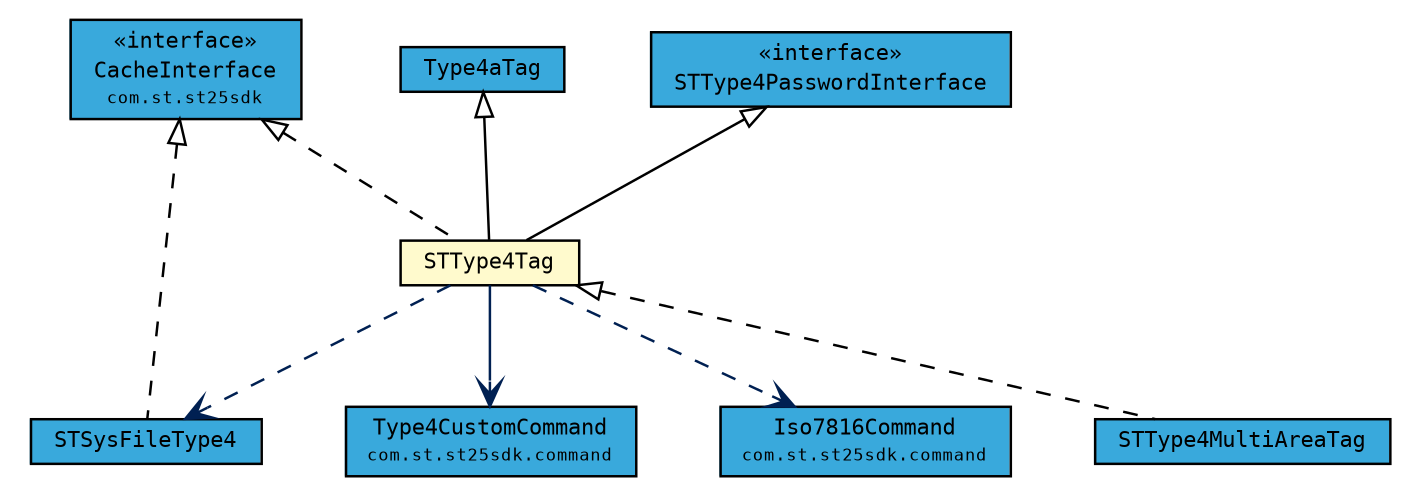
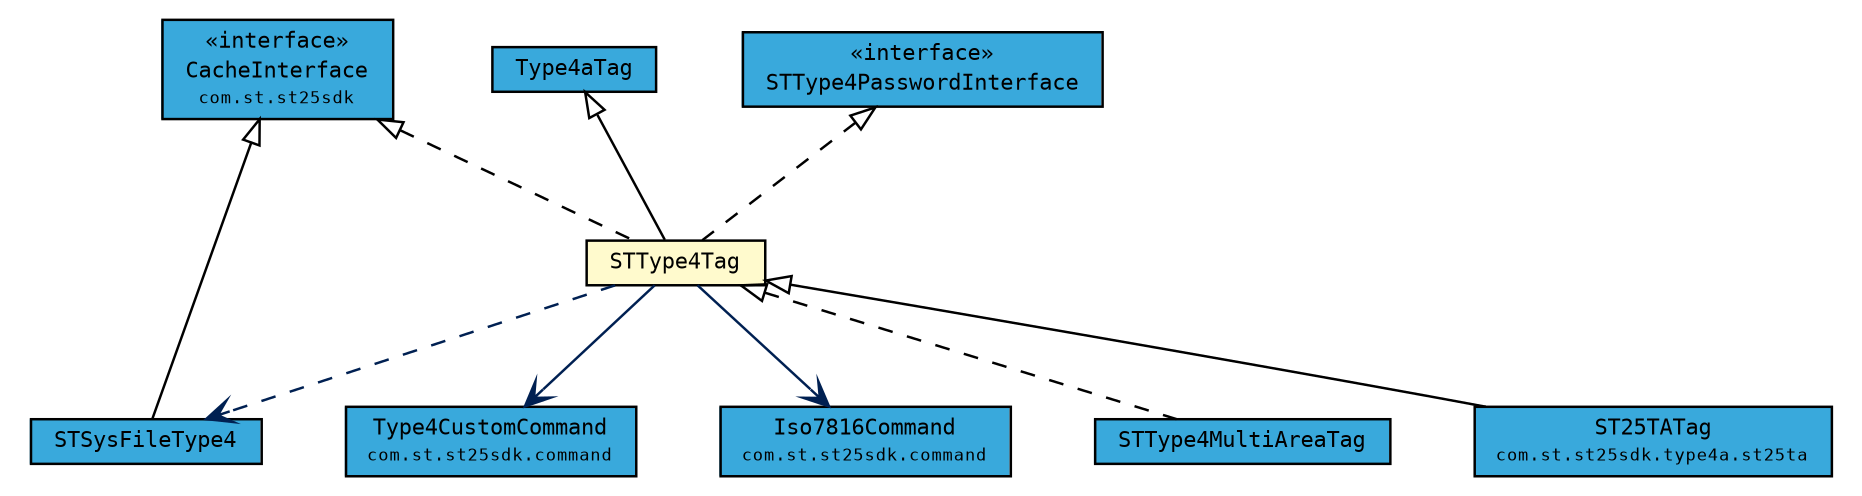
  digraph {
    fontname="DejaVu Sans Mono"
    nodesep=0.25
    ranksep=0.5
    node [fontcolor=black fontname="DejaVu Sans Mono" fontsize=9.0 shape=plaintext]
    edge [arrowtail=empty dir=back fontname="DejaVu Sans Mono" fontsize=10 headport=p labelfontname=arial labelfontsize=10 style=dashed tailport=p]
    n1 [label=<<table title="com.st.st25sdk.CacheInterface" border="0" cellborder="1" cellspacing="0" cellpadding="2" port="p" bgcolor="#39a9dc" href="../CacheInterface.html"> 		<tr><td><table border="0" cellspacing="0" cellpadding="1"> <tr><td align="center" balign="center"> &#171;interface&#187; </td></tr> <tr><td align="center" balign="center"> CacheInterface </td></tr> <tr><td align="center" balign="center"><font point-size="7.0"> com.st.st25sdk </font></td></tr> 		</table></td></tr> 		</table>>]
    n2 [label=<<table title="com.st.st25sdk.type4a.STType4Tag" border="0" cellborder="1" cellspacing="0" cellpadding="2" port="p" bgcolor="lemonChiffon" href="./STType4Tag.html"> 		<tr><td><table border="0" cellspacing="0" cellpadding="1"> <tr><td align="center" balign="center"> STType4Tag </td></tr> 		</table></td></tr> 		</table>>]
    n3 [label=<<table title="com.st.st25sdk.type4a.STSysFileType4" border="0" cellborder="1" cellspacing="0" cellpadding="2" port="p" bgcolor="#39a9dc" href="./STSysFileType4.html"> 		<tr><td><table border="0" cellspacing="0" cellpadding="1"> <tr><td align="center" balign="center"> STSysFileType4 </td></tr> 		</table></td></tr> 		</table>>]
    n4 [label=<<table title="com.st.st25sdk.command.Type4CustomCommand" border="0" cellborder="1" cellspacing="0" cellpadding="2" port="p" bgcolor="#39a9dc" href="../command/Type4CustomCommand.html"> 		<tr><td><table border="0" cellspacing="0" cellpadding="1"> <tr><td align="center" balign="center"> Type4CustomCommand </td></tr> <tr><td align="center" balign="center"><font point-size="7.0"> com.st.st25sdk.command </font></td></tr> 		</table></td></tr> 		</table>>]
    n5 [label=<<table title="com.st.st25sdk.command.Iso7816Command" border="0" cellborder="1" cellspacing="0" cellpadding="2" port="p" bgcolor="#39a9dc" href="../command/Iso7816Command.html"> 		<tr><td><table border="0" cellspacing="0" cellpadding="1"> <tr><td align="center" balign="center"> Iso7816Command </td></tr> <tr><td align="center" balign="center"><font point-size="7.0"> com.st.st25sdk.command </font></td></tr> 		</table></td></tr> 		</table>>]
    n6 [label=<<table title="com.st.st25sdk.type4a.STType4MultiAreaTag" border="0" cellborder="1" cellspacing="0" cellpadding="2" port="p" bgcolor="#39a9dc" href="./STType4MultiAreaTag.html"> 		<tr><td><table border="0" cellspacing="0" cellpadding="1"> <tr><td align="center" balign="center"> STType4MultiAreaTag </td></tr> 		</table></td></tr> 		</table>>]
+   n7 [label=<<table title="com.st.st25sdk.type4a.st25ta.ST25TATag" border="0" cellborder="1" cellspacing="0" cellpadding="2" port="p" bgcolor="#39a9dc" href="./st25ta/ST25TATag.html"> 		<tr><td><table border="0" cellspacing="0" cellpadding="1"> <tr><td align="center" balign="center"> ST25TATag </td></tr> <tr><td align="center" balign="center"><font point-size="7.0"> com.st.st25sdk.type4a.st25ta </font></td></tr> 		</table></td></tr> 		</table>>]
    n8 [label=<<table title="com.st.st25sdk.type4a.Type4aTag" border="0" cellborder="1" cellspacing="0" cellpadding="2" port="p" bgcolor="#39a9dc" href="./Type4aTag.html"> 		<tr><td><table border="0" cellspacing="0" cellpadding="1"> <tr><td align="center" balign="center"> Type4aTag </td></tr> 		</table></td></tr> 		</table>>]
    n9 [label=<<table title="com.st.st25sdk.type4a.STType4PasswordInterface" border="0" cellborder="1" cellspacing="0" cellpadding="2" port="p" bgcolor="#39a9dc" href="./STType4PasswordInterface.html"> 		<tr><td><table border="0" cellspacing="0" cellpadding="1"> <tr><td align="center" balign="center"> &#171;interface&#187; </td></tr> <tr><td align="center" balign="center"> STType4PasswordInterface </td></tr> 		</table></td></tr> 		</table>>]
    n1 -> n2
-   n1 -> n3
+   n1 -> n3 [style=solid]
    n2 -> n3 [arrowhead=open color="#002052" fontcolor="#002052" fontsize=10.0 arrowtail="" dir=""]
    n2 -> n4 [arrowhead=open color="#002052" fontcolor="#002052" fontsize=10.0 arrowtail="" dir="" style=""]
-   n2 -> n5 [arrowhead=open color="#002052" fontcolor="#002052" fontsize=10.0 arrowtail="" dir=""]
+   n2 -> n5 [arrowhead=open color="#002052" fontcolor="#002052" fontsize=10.0 arrowtail="" dir="" style=""]
    n2 -> n6
+   n2 -> n7 [style=""]
    n8 -> n2 [style=""]
-   n9 -> n2 [style=solid]
+   n9 -> n2
  }
